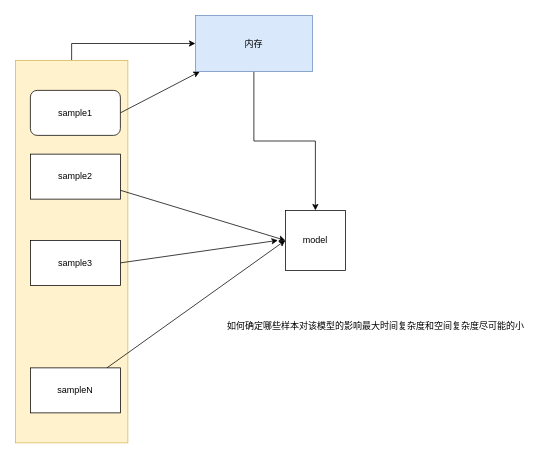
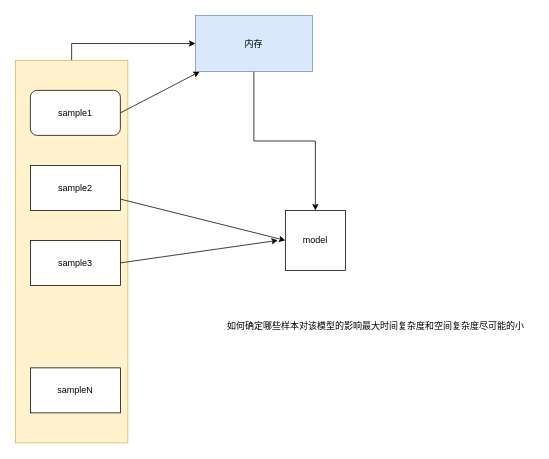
  <mxCell id="0" />
  <mxCell id="1" parent="0" />
  <mxCell id="2" style="edgeStyle=orthogonalEdgeStyle;rounded=0;orthogonalLoop=1;jettySize=auto;html=1;exitX=0.5;exitY=0;exitDx=0;exitDy=0;entryX=0;entryY=0.5;entryDx=0;entryDy=0;" edge="1" parent="1" source="3" target="15"><mxGeometry relative="1" as="geometry" /></mxCell>
  <mxCell id="3" value="" style="rounded=0;whiteSpace=wrap;html=1;fillColor=#fff2cc;strokeColor=#d6b656;" vertex="1" parent="1"><mxGeometry x="20" y="80" width="150" height="510" as="geometry" /></mxCell>
  <mxCell id="4" style="rounded=0;orthogonalLoop=1;jettySize=auto;html=1;exitX=1;exitY=0.5;exitDx=0;exitDy=0;" edge="1" parent="1" source="5" target="15"><mxGeometry relative="1" as="geometry" /></mxCell>
  <mxCell id="5" value="sample1" style="whiteSpace=wrap;html=1;rounded=1;" vertex="1" parent="1"><mxGeometry x="40" y="120" width="120" height="60" as="geometry" /></mxCell>
  <mxCell id="6" style="rounded=0;orthogonalLoop=1;jettySize=auto;html=1;entryX=0;entryY=0.5;entryDx=0;entryDy=0;" edge="1" parent="1" source="7" target="12"><mxGeometry relative="1" as="geometry" /></mxCell>
- <mxCell id="7" value="sample2" style="rounded=0;whiteSpace=wrap;html=1;" vertex="1" parent="1"><mxGeometry x="40" y="205" width="120" height="60" as="geometry" /></mxCell>
+ <mxCell id="7" value="sample2" style="rounded=0;whiteSpace=wrap;html=1;" vertex="1" parent="1"><mxGeometry x="40" y="220" width="120" height="60" as="geometry" /></mxCell>
  <mxCell id="8" style="rounded=0;orthogonalLoop=1;jettySize=auto;html=1;exitX=1;exitY=0.5;exitDx=0;exitDy=0;" edge="1" parent="1" source="9"><mxGeometry relative="1" as="geometry"><mxPoint x="370" y="320" as="targetPoint" /></mxGeometry></mxCell>
  <mxCell id="9" value="sample3" style="rounded=0;whiteSpace=wrap;html=1;" vertex="1" parent="1"><mxGeometry x="40" y="320" width="120" height="60" as="geometry" /></mxCell>
- <mxCell id="10" style="rounded=0;orthogonalLoop=1;jettySize=auto;html=1;entryX=0;entryY=0.5;entryDx=0;entryDy=0;" edge="1" parent="1" source="11" target="12"><mxGeometry relative="1" as="geometry" /></mxCell>
  <mxCell id="11" value="sampleN" style="rounded=0;whiteSpace=wrap;html=1;" vertex="1" parent="1"><mxGeometry x="40" y="490" width="120" height="60" as="geometry" /></mxCell>
  <mxCell id="12" value="model" style="whiteSpace=wrap;html=1;aspect=fixed;" vertex="1" parent="1"><mxGeometry x="380" y="280" width="80" height="80" as="geometry" /></mxCell>
  <mxCell id="13" value="如何确定哪些样本对该模型的影响最大时间复杂度和空间复杂度尽可能的小" style="text;html=1;align=center;verticalAlign=middle;resizable=0;points=[];autosize=1;strokeColor=none;fillColor=none;" vertex="1" parent="1"><mxGeometry x="290" y="420" width="420" height="30" as="geometry" /></mxCell>
  <mxCell id="14" style="edgeStyle=orthogonalEdgeStyle;rounded=0;orthogonalLoop=1;jettySize=auto;html=1;entryX=0.5;entryY=0;entryDx=0;entryDy=0;" edge="1" parent="1" source="15" target="12"><mxGeometry relative="1" as="geometry" /></mxCell>
  <mxCell id="15" value="内存" style="rounded=0;whiteSpace=wrap;html=1;fillColor=#dae8fc;strokeColor=#6c8ebf;" vertex="1" parent="1"><mxGeometry x="260" y="20" width="156" height="75" as="geometry" /></mxCell>
